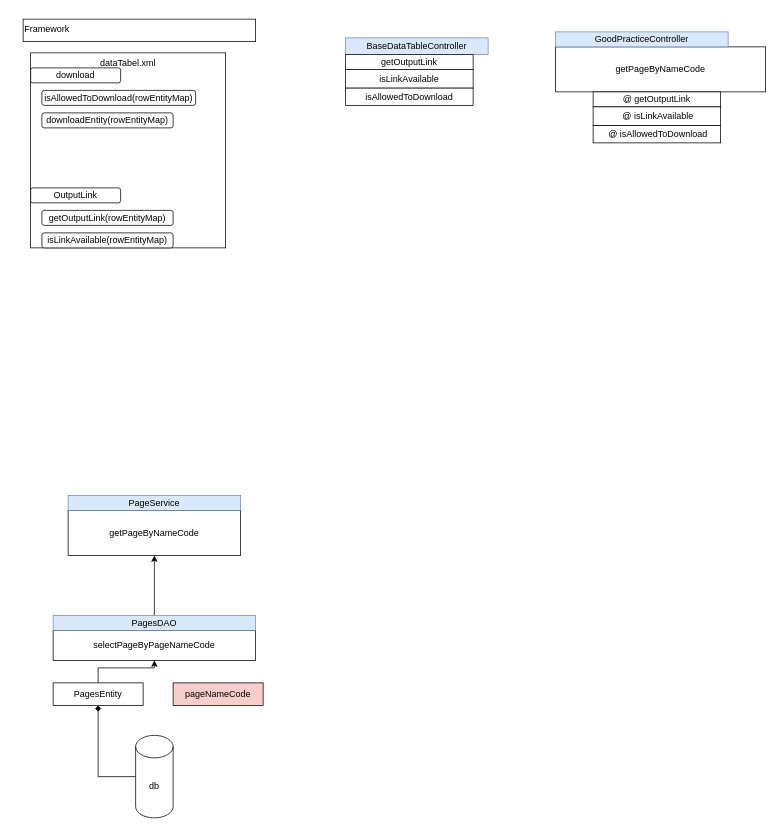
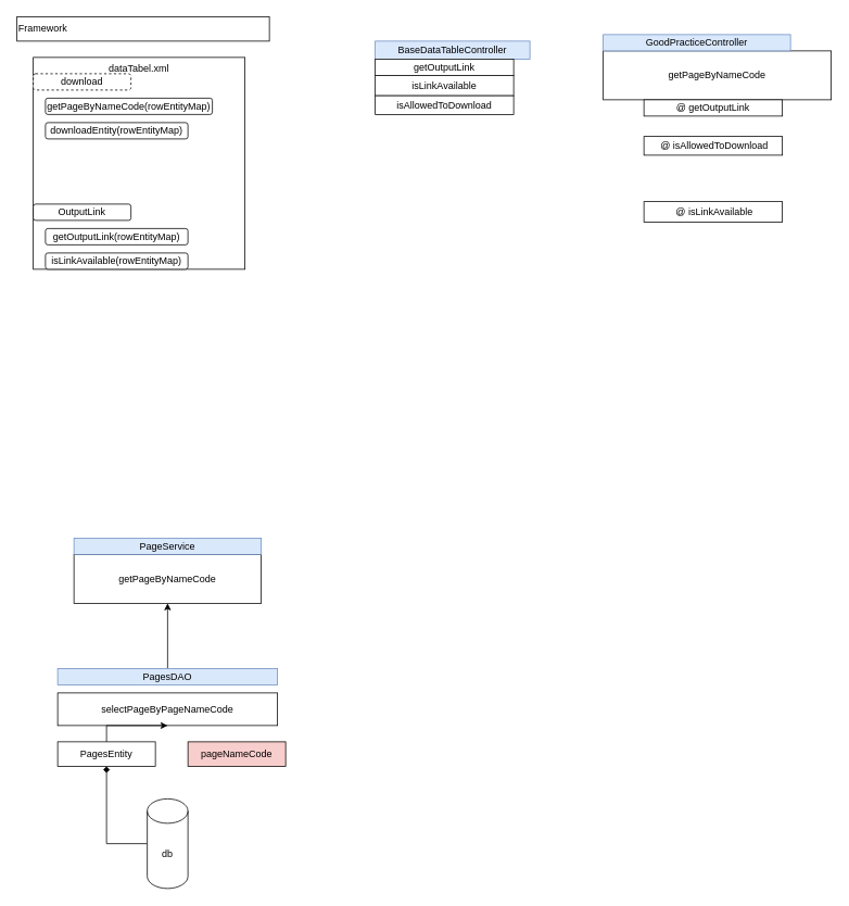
  <mxCell id="0" />
  <mxCell id="1" parent="0" />
- <mxCell id="2" value="Framework" style="whiteSpace=wrap;html=1;align=left;verticalAlign=top;" vertex="1" parent="1"><mxGeometry x="30" y="25" width="310" height="30" as="geometry" /></mxCell>
+ <mxCell id="2" value="Framework" style="whiteSpace=wrap;html=1;align=left;verticalAlign=top;" vertex="1" parent="1"><mxGeometry x="20" y="20" width="310" height="30" as="geometry" /></mxCell>
  <mxCell id="3" value="getPageByNameCode" style="rounded=0;whiteSpace=wrap;html=1;" vertex="1" parent="1"><mxGeometry x="90" y="680" width="230" height="60" as="geometry" /></mxCell>
  <mxCell id="4" value="dataTabel.xml" style="rounded=0;whiteSpace=wrap;html=1;verticalAlign=top;" vertex="1" parent="1"><mxGeometry x="40" y="70" width="260" height="260" as="geometry" /></mxCell>
  <mxCell id="5" value="isLinkAvailable(rowEntityMap)" style="rounded=1;whiteSpace=wrap;html=1;" vertex="1" parent="1"><mxGeometry x="55" y="310" width="175" height="20" as="geometry" /></mxCell>
  <mxCell id="6" value="getOutputLink(rowEntityMap)" style="rounded=1;whiteSpace=wrap;html=1;" vertex="1" parent="1"><mxGeometry x="55" y="280" width="175" height="20" as="geometry" /></mxCell>
  <mxCell id="7" value="OutputLink" style="rounded=1;whiteSpace=wrap;html=1;" vertex="1" parent="1"><mxGeometry x="40" y="250" width="120" height="20" as="geometry" /></mxCell>
- <mxCell id="8" value="download" style="rounded=1;whiteSpace=wrap;html=1;" vertex="1" parent="1"><mxGeometry x="40" y="90" width="120" height="20" as="geometry" /></mxCell>
- <mxCell id="9" value="isAllowedToDownload(rowEntityMap)" style="rounded=1;whiteSpace=wrap;html=1;" vertex="1" parent="1"><mxGeometry x="55" y="120" width="205" height="20" as="geometry" /></mxCell>
+ <mxCell id="8" value="download" style="rounded=1;whiteSpace=wrap;html=1;dashed=1;" vertex="1" parent="1"><mxGeometry x="40" y="90" width="120" height="20" as="geometry" /></mxCell>
+ <mxCell id="9" value="getPageByNameCode(rowEntityMap)" style="rounded=1;whiteSpace=wrap;html=1;" vertex="1" parent="1"><mxGeometry x="55" y="120" width="205" height="20" as="geometry" /></mxCell>
  <mxCell id="10" value="downloadEntity(rowEntityMap)" style="rounded=1;whiteSpace=wrap;html=1;" vertex="1" parent="1"><mxGeometry x="55" y="150" width="175" height="20" as="geometry" /></mxCell>
  <mxCell id="11" value="PageService" style="rounded=0;whiteSpace=wrap;html=1;fillColor=#dae8fc;strokeColor=#6c8ebf;" vertex="1" parent="1"><mxGeometry x="90" y="660" width="230" height="20" as="geometry" /></mxCell>
- <mxCell id="12" value="selectPageByPageNameCode" style="whiteSpace=wrap;html=1;" vertex="1" parent="1"><mxGeometry x="70" y="840" width="270" height="40" as="geometry" /></mxCell>
+ <mxCell id="12" value="selectPageByPageNameCode" style="whiteSpace=wrap;html=1;" vertex="1" parent="1"><mxGeometry x="70" y="850" width="270" height="40" as="geometry" /></mxCell>
  <mxCell id="13" style="edgeStyle=orthogonalEdgeStyle;rounded=0;orthogonalLoop=1;jettySize=auto;html=1;exitX=0.5;exitY=0;exitDx=0;exitDy=0;entryX=0.5;entryY=1;entryDx=0;entryDy=0;" edge="1" parent="1" source="14" target="3"><mxGeometry relative="1" as="geometry" /></mxCell>
  <mxCell id="14" value="PagesDAO" style="rounded=0;whiteSpace=wrap;html=1;fillColor=#dae8fc;strokeColor=#6c8ebf;" vertex="1" parent="1"><mxGeometry x="70" y="820" width="270" height="20" as="geometry" /></mxCell>
  <mxCell id="15" style="edgeStyle=orthogonalEdgeStyle;rounded=0;orthogonalLoop=1;jettySize=auto;html=1;exitX=0;exitY=0.5;exitDx=0;exitDy=0;exitPerimeter=0;entryX=0.5;entryY=1;entryDx=0;entryDy=0;endArrow=diamond;" edge="1" parent="1" source="16" target="19"><mxGeometry relative="1" as="geometry" /></mxCell>
  <mxCell id="16" value="db" style="shape=cylinder3;whiteSpace=wrap;html=1;boundedLbl=1;backgroundOutline=1;size=15;" vertex="1" parent="1"><mxGeometry x="180" y="980" width="50" height="110" as="geometry" /></mxCell>
  <mxCell id="17" value="pageNameCode" style="rounded=0;whiteSpace=wrap;html=1;fillColor=#f8cecc;" vertex="1" parent="1"><mxGeometry x="230" y="910" width="120" height="30" as="geometry" /></mxCell>
  <mxCell id="18" style="edgeStyle=orthogonalEdgeStyle;rounded=0;orthogonalLoop=1;jettySize=auto;html=1;exitX=0.5;exitY=0;exitDx=0;exitDy=0;" edge="1" parent="1" source="19" target="12"><mxGeometry relative="1" as="geometry" /></mxCell>
  <mxCell id="19" value="PagesEntity" style="rounded=0;whiteSpace=wrap;html=1;" vertex="1" parent="1"><mxGeometry x="70" y="910" width="120" height="30" as="geometry" /></mxCell>
  <mxCell id="20" value="BaseDataTableController" style="rounded=0;whiteSpace=wrap;html=1;fillColor=#dae8fc;strokeColor=#6c8ebf;" vertex="1" parent="1"><mxGeometry x="460" y="50" width="190" height="22" as="geometry" /></mxCell>
  <mxCell id="21" value="getOutputLink" style="rounded=0;whiteSpace=wrap;html=1;" vertex="1" parent="1"><mxGeometry x="460" y="72" width="170" height="20" as="geometry" /></mxCell>
  <mxCell id="22" value="isLinkAvailable" style="rounded=0;whiteSpace=wrap;html=1;" vertex="1" parent="1"><mxGeometry x="460" y="92" width="170" height="25" as="geometry" /></mxCell>
  <mxCell id="23" value="isAllowedToDownload" style="rounded=0;whiteSpace=wrap;html=1;" vertex="1" parent="1"><mxGeometry x="460" y="117" width="170" height="23" as="geometry" /></mxCell>
  <mxCell id="24" value="getPageByNameCode" style="rounded=0;whiteSpace=wrap;html=1;" vertex="1" parent="1"><mxGeometry x="740" y="62" width="280" height="60" as="geometry" /></mxCell>
  <mxCell id="25" value="GoodPracticeController" style="rounded=0;whiteSpace=wrap;html=1;fillColor=#dae8fc;strokeColor=#6c8ebf;" vertex="1" parent="1"><mxGeometry x="740" y="42" width="230" height="20" as="geometry" /></mxCell>
  <mxCell id="26" value="@ getOutputLink" style="rounded=0;whiteSpace=wrap;html=1;" vertex="1" parent="1"><mxGeometry x="790" y="122" width="170" height="20" as="geometry" /></mxCell>
- <mxCell id="27" value="&amp;nbsp;@ isLinkAvailable" style="rounded=0;whiteSpace=wrap;html=1;" vertex="1" parent="1"><mxGeometry x="790" y="142" width="170" height="25" as="geometry" /></mxCell>
+ <mxCell id="27" value="&amp;nbsp;@ isLinkAvailable" style="rounded=0;whiteSpace=wrap;html=1;" vertex="1" parent="1"><mxGeometry x="790" y="247" width="170" height="25" as="geometry" /></mxCell>
  <mxCell id="28" value="&amp;nbsp;@ isAllowedToDownload" style="rounded=0;whiteSpace=wrap;html=1;" vertex="1" parent="1"><mxGeometry x="790" y="167" width="170" height="23" as="geometry" /></mxCell>
